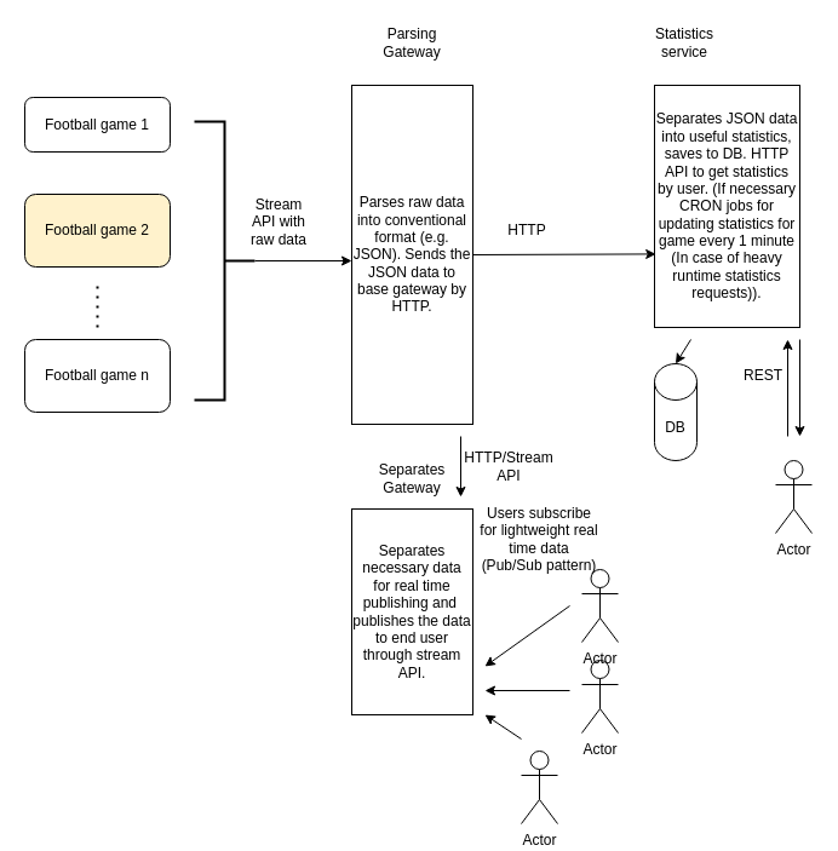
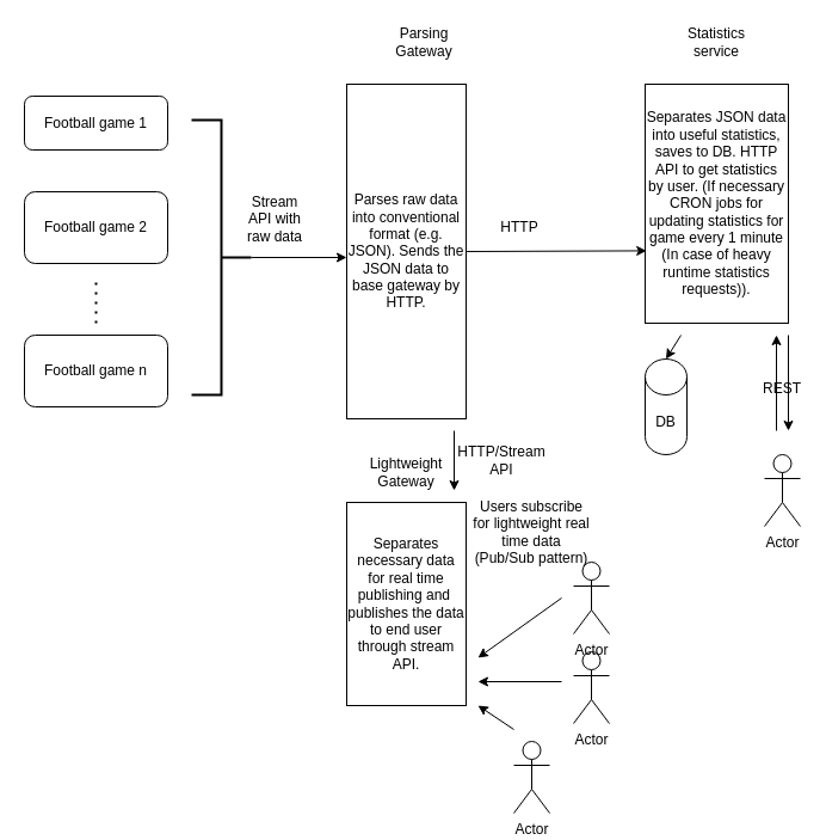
  <mxCell id="0" />
  <mxCell id="1" parent="0" />
  <mxCell id="2" value="Football game 1" style="rounded=1;whiteSpace=wrap;html=1;" vertex="1" parent="1"><mxGeometry x="20" y="80" width="120" height="45" as="geometry" /></mxCell>
- <mxCell id="3" value="Football game 2" style="rounded=1;whiteSpace=wrap;html=1;fillColor=#fff2cc;" vertex="1" parent="1"><mxGeometry x="20" y="160" width="120" height="60" as="geometry" /></mxCell>
+ <mxCell id="3" value="Football game 2" style="rounded=1;whiteSpace=wrap;html=1;" vertex="1" parent="1"><mxGeometry x="20" y="160" width="120" height="60" as="geometry" /></mxCell>
  <mxCell id="4" value="Football game n" style="rounded=1;whiteSpace=wrap;html=1;" vertex="1" parent="1"><mxGeometry x="20" y="280" width="120" height="60" as="geometry" /></mxCell>
  <mxCell id="5" value="" style="endArrow=none;dashed=1;html=1;dashPattern=1 3;strokeWidth=2;rounded=0;" edge="1" parent="1"><mxGeometry width="50" height="50" relative="1" as="geometry"><mxPoint x="80" y="270" as="sourcePoint" /><mxPoint x="80" y="230" as="targetPoint" /></mxGeometry></mxCell>
  <mxCell id="6" value="" style="strokeWidth=2;html=1;shape=mxgraph.flowchart.annotation_2;align=left;labelPosition=right;pointerEvents=1;direction=west;" vertex="1" parent="1"><mxGeometry x="160" y="100" width="50" height="230" as="geometry" /></mxCell>
  <mxCell id="7" value="" style="endArrow=classic;html=1;rounded=0;exitX=0;exitY=0.5;exitDx=0;exitDy=0;exitPerimeter=0;" edge="1" parent="1" source="6"><mxGeometry width="50" height="50" relative="1" as="geometry"><mxPoint x="370" y="290" as="sourcePoint" /><mxPoint x="290" y="215" as="targetPoint" /></mxGeometry></mxCell>
  <mxCell id="8" value="Stream API with raw data&lt;div&gt;&lt;br&gt;&lt;/div&gt;" style="text;html=1;align=center;verticalAlign=middle;whiteSpace=wrap;rounded=0;" vertex="1" parent="1"><mxGeometry x="200" y="175" width="60" height="30" as="geometry" /></mxCell>
  <mxCell id="9" value="Parses raw data into conventional format (e.g. JSON). Sends the JSON data to base gateway by HTTP." style="rounded=0;whiteSpace=wrap;html=1;" vertex="1" parent="1"><mxGeometry x="290" y="70" width="100" height="280" as="geometry" /></mxCell>
- <mxCell id="10" value="Parsing Gateway" style="text;html=1;align=center;verticalAlign=middle;whiteSpace=wrap;rounded=0;" vertex="1" parent="1"><mxGeometry x="310" y="20" width="60" height="30" as="geometry" /></mxCell>
+ <mxCell id="10" value="Parsing Gateway" style="text;html=1;align=center;verticalAlign=middle;whiteSpace=wrap;rounded=0;" vertex="1" parent="1"><mxGeometry x="325" y="20" width="60" height="30" as="geometry" /></mxCell>
  <mxCell id="11" value="" style="endArrow=classic;html=1;rounded=0;exitX=1;exitY=0.5;exitDx=0;exitDy=0;entryX=0.01;entryY=0.697;entryDx=0;entryDy=0;entryPerimeter=0;" edge="1" parent="1" source="9" target="24"><mxGeometry width="50" height="50" relative="1" as="geometry"><mxPoint x="370" y="190" as="sourcePoint" /><mxPoint x="470" y="210" as="targetPoint" /></mxGeometry></mxCell>
  <mxCell id="12" value="HTTP" style="text;html=1;align=center;verticalAlign=middle;whiteSpace=wrap;rounded=0;" vertex="1" parent="1"><mxGeometry x="405" y="175" width="60" height="30" as="geometry" /></mxCell>
  <mxCell id="13" value="Actor" style="shape=umlActor;verticalLabelPosition=bottom;verticalAlign=top;html=1;outlineConnect=0;" vertex="1" parent="1"><mxGeometry x="480" y="545" width="30" height="60" as="geometry" /></mxCell>
  <mxCell id="14" value="Actor" style="shape=umlActor;verticalLabelPosition=bottom;verticalAlign=top;html=1;outlineConnect=0;" vertex="1" parent="1"><mxGeometry x="430" y="620" width="30" height="60" as="geometry" /></mxCell>
  <mxCell id="15" value="Actor" style="shape=umlActor;verticalLabelPosition=bottom;verticalAlign=top;html=1;outlineConnect=0;" vertex="1" parent="1"><mxGeometry x="480" y="470" width="30" height="60" as="geometry" /></mxCell>
  <mxCell id="16" value="" style="endArrow=classic;html=1;rounded=0;" edge="1" parent="1"><mxGeometry width="50" height="50" relative="1" as="geometry"><mxPoint x="470" y="500" as="sourcePoint" /><mxPoint x="400" y="550" as="targetPoint" /><Array as="points" /></mxGeometry></mxCell>
  <mxCell id="17" value="" style="endArrow=classic;html=1;rounded=0;" edge="1" parent="1"><mxGeometry width="50" height="50" relative="1" as="geometry"><mxPoint x="470" y="570" as="sourcePoint" /><mxPoint x="400" y="570" as="targetPoint" /></mxGeometry></mxCell>
  <mxCell id="18" value="" style="endArrow=classic;html=1;rounded=0;" edge="1" parent="1"><mxGeometry width="50" height="50" relative="1" as="geometry"><mxPoint x="430" y="610" as="sourcePoint" /><mxPoint x="400" y="590" as="targetPoint" /></mxGeometry></mxCell>
  <mxCell id="19" value="Users subscribe for lightweight real time data (Pub/Sub pattern)" style="text;html=1;align=center;verticalAlign=middle;whiteSpace=wrap;rounded=0;" vertex="1" parent="1"><mxGeometry x="395" y="430" width="100" height="30" as="geometry" /></mxCell>
  <mxCell id="20" value="Separates necessary data for real time publishing and&amp;nbsp; publishes the data to end user through stream API." style="rounded=0;whiteSpace=wrap;html=1;" vertex="1" parent="1"><mxGeometry x="290" y="420" width="100" height="170" as="geometry" /></mxCell>
- <mxCell id="21" value="Separates Gateway" style="text;html=1;align=center;verticalAlign=middle;whiteSpace=wrap;rounded=0;" vertex="1" parent="1"><mxGeometry x="310" y="380" width="60" height="30" as="geometry" /></mxCell>
+ <mxCell id="21" value="Lightweight Gateway" style="text;html=1;align=center;verticalAlign=middle;whiteSpace=wrap;rounded=0;" vertex="1" parent="1"><mxGeometry x="310" y="380" width="60" height="30" as="geometry" /></mxCell>
  <mxCell id="22" value="" style="endArrow=classic;html=1;rounded=0;" edge="1" parent="1"><mxGeometry width="50" height="50" relative="1" as="geometry"><mxPoint x="380" y="360" as="sourcePoint" /><mxPoint x="380" y="410" as="targetPoint" /></mxGeometry></mxCell>
  <mxCell id="23" value="HTTP/Stream API" style="text;html=1;align=center;verticalAlign=middle;whiteSpace=wrap;rounded=0;" vertex="1" parent="1"><mxGeometry x="390" y="370" width="60" height="30" as="geometry" /></mxCell>
  <mxCell id="24" value="Separates JSON data into useful statistics, saves to DB. HTTP API to get statistics by user. (If necessary CRON jobs for updating statistics for game every 1 minute (In case of heavy runtime statistics requests))." style="rounded=0;whiteSpace=wrap;html=1;" vertex="1" parent="1"><mxGeometry x="540" y="70" width="120" height="200" as="geometry" /></mxCell>
- <mxCell id="25" value="Statistics service" style="text;html=1;align=center;verticalAlign=middle;whiteSpace=wrap;rounded=0;" vertex="1" parent="1"><mxGeometry x="535" y="20" width="60" height="30" as="geometry" /></mxCell>
+ <mxCell id="25" value="Statistics service" style="text;html=1;align=center;verticalAlign=middle;whiteSpace=wrap;rounded=0;" vertex="1" parent="1"><mxGeometry x="570" y="20" width="60" height="30" as="geometry" /></mxCell>
  <mxCell id="26" value="Actor" style="shape=umlActor;verticalLabelPosition=bottom;verticalAlign=top;html=1;outlineConnect=0;" vertex="1" parent="1"><mxGeometry x="640" y="380" width="30" height="60" as="geometry" /></mxCell>
  <mxCell id="27" value="" style="endArrow=classic;html=1;rounded=0;" edge="1" parent="1"><mxGeometry width="50" height="50" relative="1" as="geometry"><mxPoint x="650" y="360" as="sourcePoint" /><mxPoint x="650" y="280" as="targetPoint" /></mxGeometry></mxCell>
  <mxCell id="28" value="DB" style="shape=cylinder3;whiteSpace=wrap;html=1;boundedLbl=1;backgroundOutline=1;size=15;" vertex="1" parent="1"><mxGeometry x="540" y="300" width="35" height="80" as="geometry" /></mxCell>
  <mxCell id="29" value="" style="endArrow=classic;html=1;rounded=0;entryX=0.5;entryY=0;entryDx=0;entryDy=0;entryPerimeter=0;" edge="1" parent="1" target="28"><mxGeometry width="50" height="50" relative="1" as="geometry"><mxPoint x="570" y="280" as="sourcePoint" /><mxPoint x="570" y="290" as="targetPoint" /></mxGeometry></mxCell>
- <mxCell id="30" value="REST" style="text;html=1;align=center;verticalAlign=middle;whiteSpace=wrap;rounded=0;" vertex="1" parent="1"><mxGeometry x="600" y="295" width="60" height="30" as="geometry" /></mxCell>
+ <mxCell id="30" value="REST" style="text;html=1;align=center;verticalAlign=middle;whiteSpace=wrap;rounded=0;" vertex="1" parent="1"><mxGeometry x="625" y="310" width="60" height="30" as="geometry" /></mxCell>
  <mxCell id="31" value="" style="endArrow=classic;html=1;rounded=0;" edge="1" parent="1"><mxGeometry width="50" height="50" relative="1" as="geometry"><mxPoint x="660" y="280" as="sourcePoint" /><mxPoint x="660" y="360" as="targetPoint" /></mxGeometry></mxCell>
